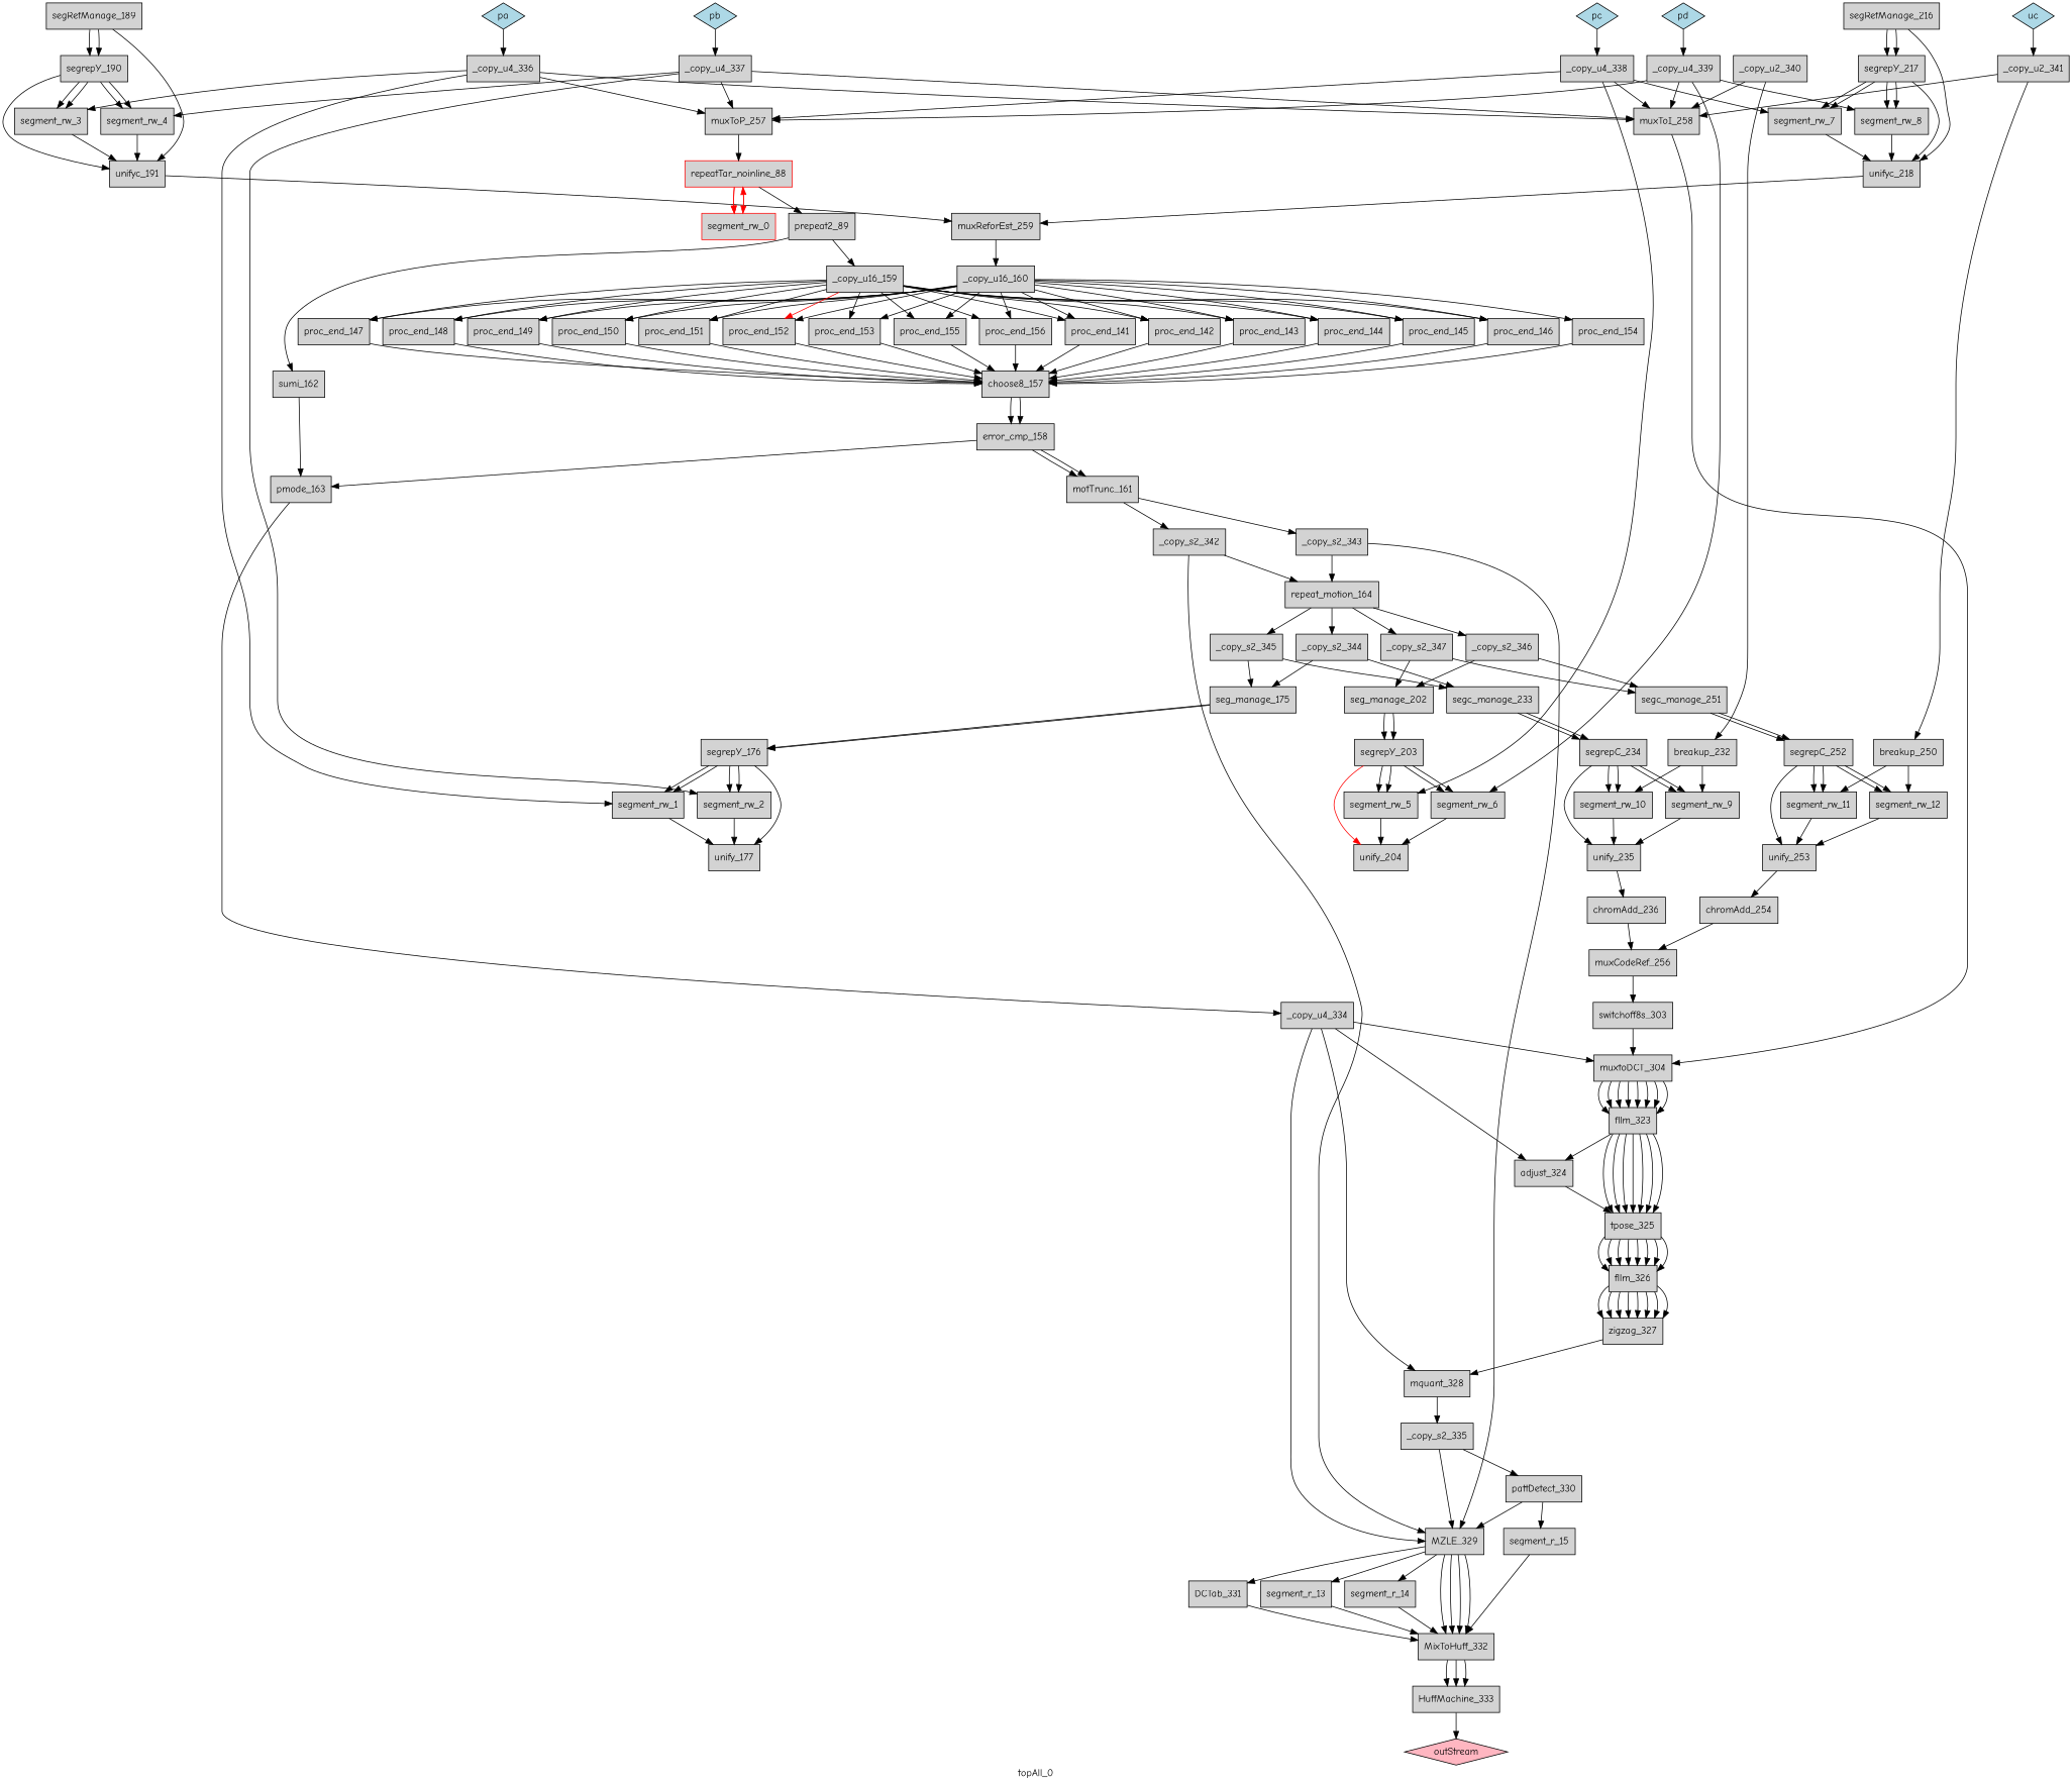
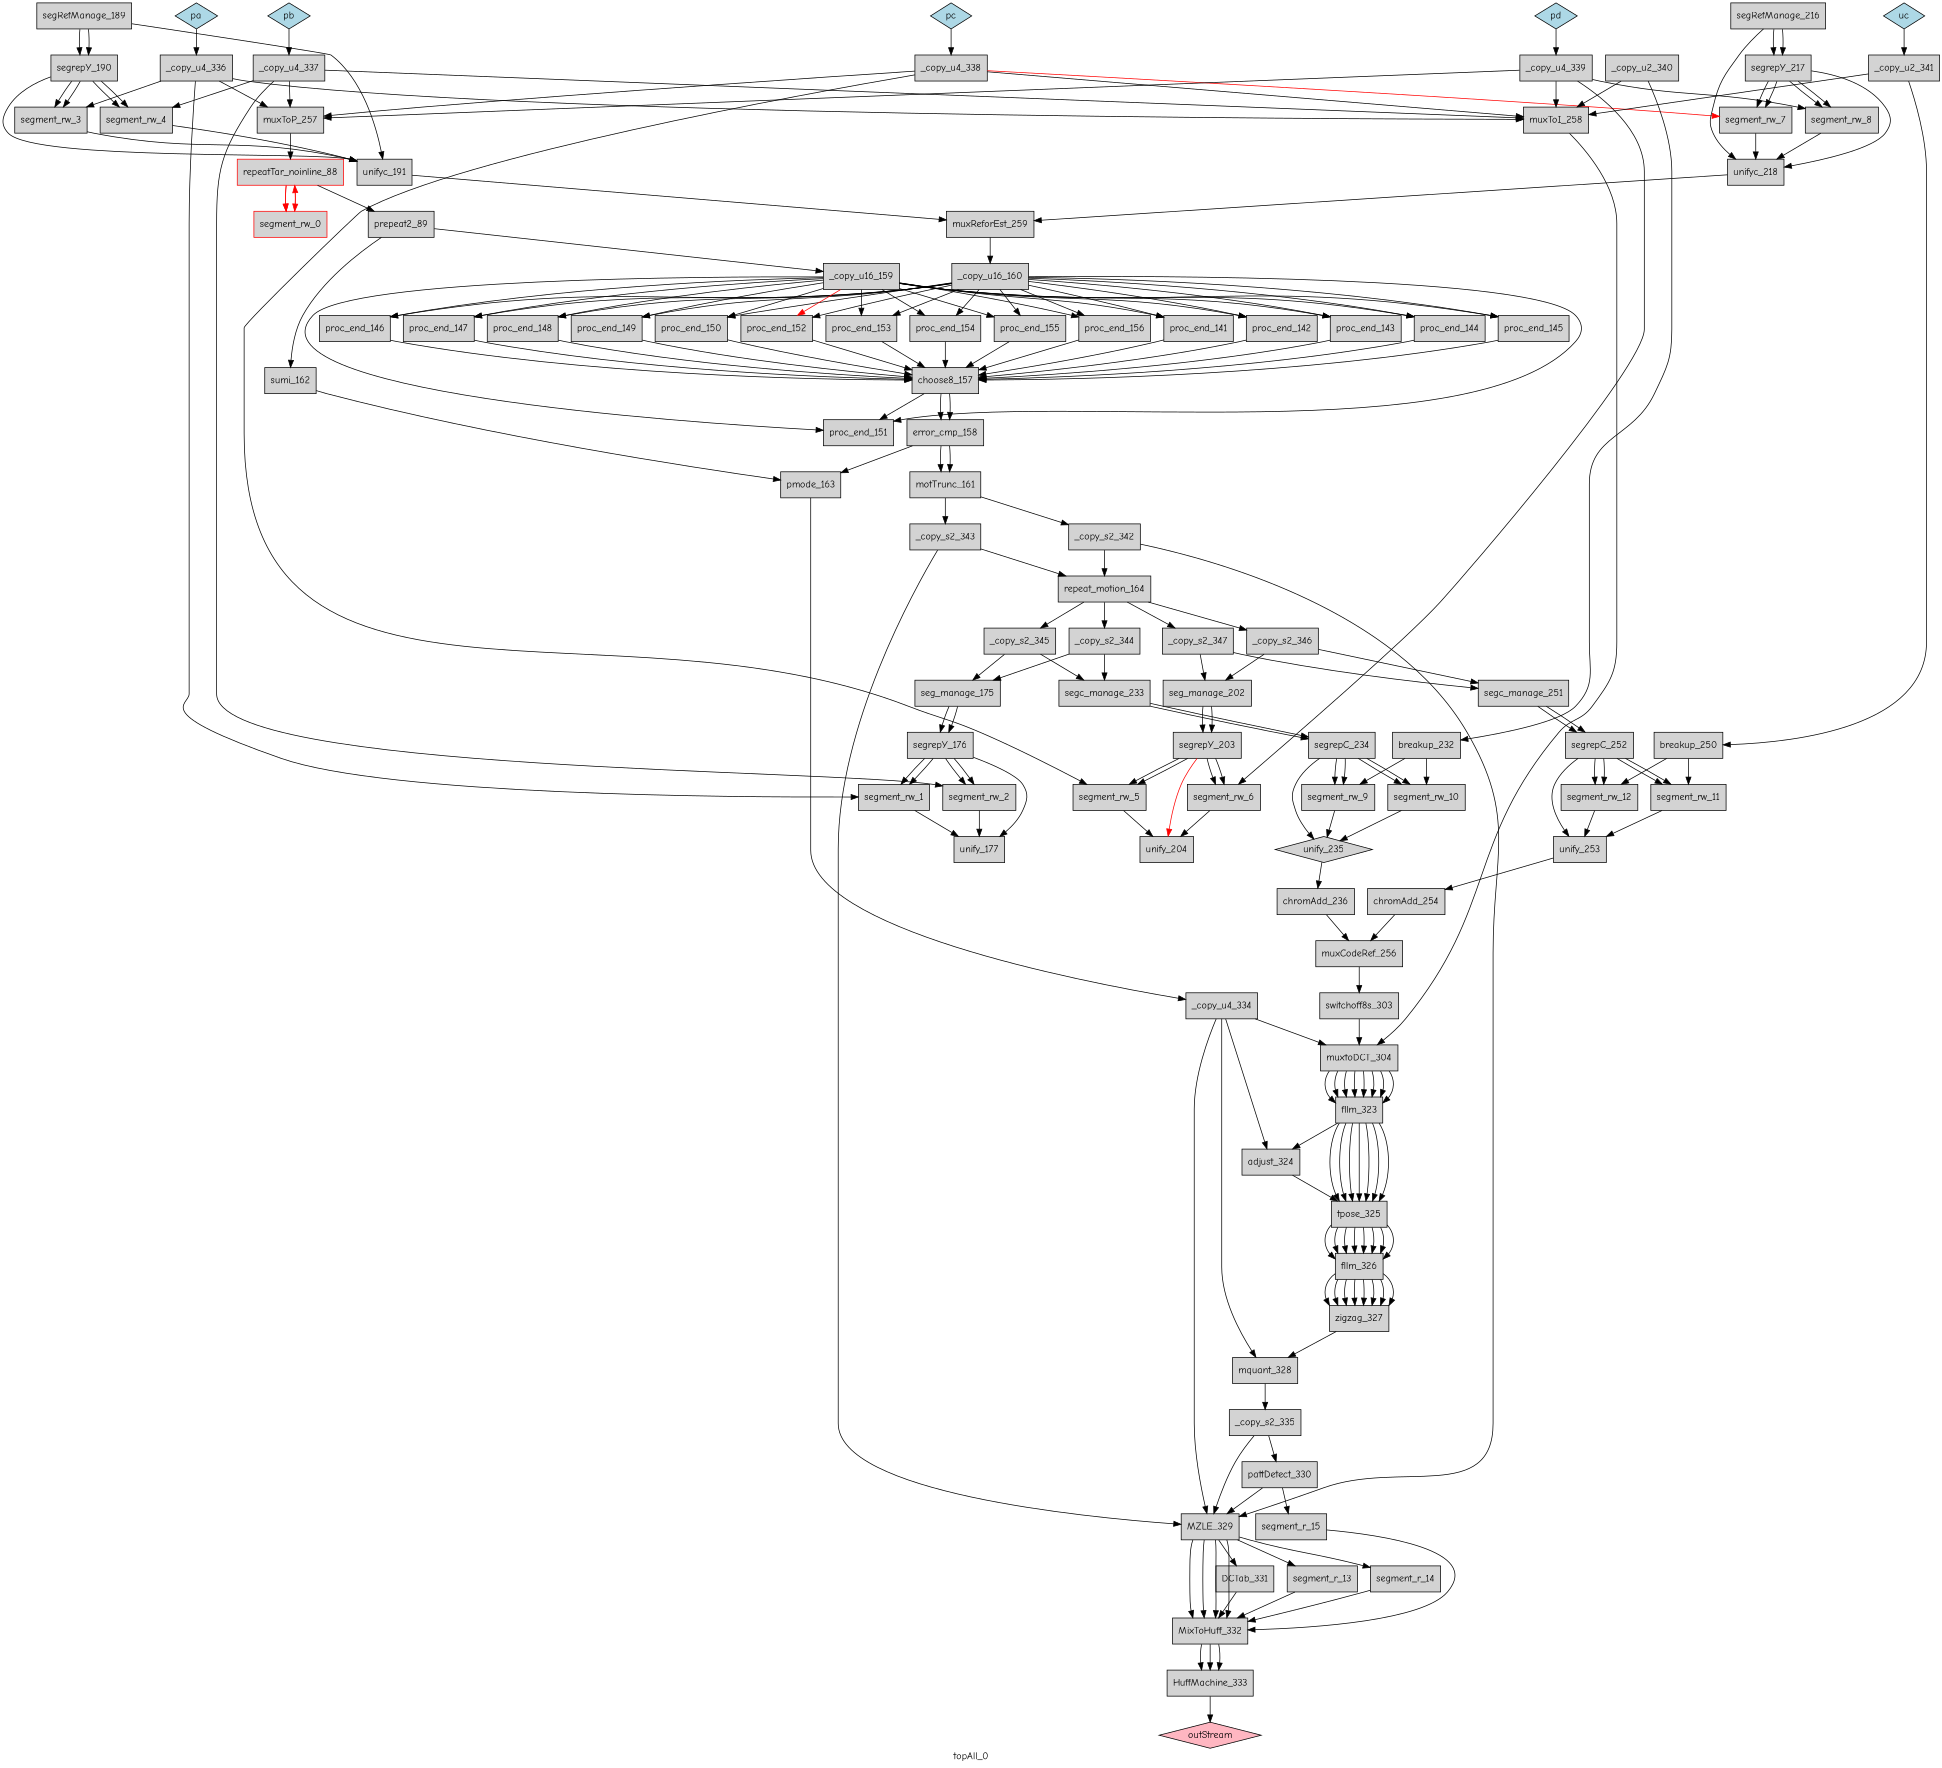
  digraph {
    fontname="Comic Neue"
    label=topAll_0
    node [fillcolor=lightgrey fontname="Comic Neue" shape=box style=filled]
    edge [fontname="Comic Neue"]
    outStream [fillcolor=lightpink shape=diamond]
    HuffMachine_333
    MixToHuff_332
    DCTab_331
    segment_r_13
    segment_r_14
    MZLE_329
    segment_r_15
    pattDetect_330
    _copy_s2_335
    mquant_328
    zigzag_327
    fllm_326
    tpose_325
    adjust_324
    fllm_323
    muxtoDCT_304
    switchoff8s_303
    segment_rw_1
    unify_177
    _copy_u4_334
    pmode_163
    segment_rw_2
    segrepY_176
    seg_manage_175
    muxCodeRef_256
    chromAdd_236
-   unify_235
+   unify_235 [shape=diamond]
    segment_rw_9
    segment_rw_10
    segrepC_234
    segc_manage_233
    _copy_s2_344
    _copy_s2_345
    segment_rw_5
    unify_204
    segment_rw_6
    segrepY_203
    seg_manage_202
    chromAdd_254
    unify_253
    segment_rw_11
    segment_rw_12
    segrepC_252
    segc_manage_251
    _copy_s2_346
    _copy_s2_347
    repeat_motion_164
    _copy_s2_342
    _copy_s2_343
    motTrunc_161
    error_cmp_158
    choose8_157
    proc_end_141
    proc_end_142
    proc_end_143
    proc_end_144
    proc_end_145
    proc_end_146
    proc_end_147
    proc_end_148
    proc_end_149
    proc_end_150
    proc_end_151
    proc_end_152
    proc_end_153
    proc_end_154
    proc_end_155
    proc_end_156
    _copy_u16_160
    muxReforEst_259
    unifyc_191
    segment_rw_3
    _copy_u16_159
    sumi_162
    prepeat2_89
    segment_rw_0 [color=red]
    repeatTar_noinline_88 [color=red]
    muxToP_257
    muxToI_258
    _copy_u4_336
    segment_rw_4
    _copy_u4_337
    unifyc_218
    segment_rw_7
    _copy_u4_338
    segment_rw_8
    _copy_u4_339
    breakup_232
    _copy_u2_340
    breakup_250
    _copy_u2_341
    segrepY_190
    segRefManage_189
    segrepY_217
    segRefManage_216
    pa [fillcolor=lightblue shape=diamond]
    pb [fillcolor=lightblue shape=diamond]
    pc [fillcolor=lightblue shape=diamond]
    pd [fillcolor=lightblue shape=diamond]
    uc [fillcolor=lightblue shape=diamond]
    HuffMachine_333 -> outStream
    MixToHuff_332 -> HuffMachine_333
    MixToHuff_332 -> HuffMachine_333
    MixToHuff_332 -> HuffMachine_333
    DCTab_331 -> MixToHuff_332
    segment_r_13 -> MixToHuff_332
    segment_r_14 -> MixToHuff_332
    MZLE_329 -> MixToHuff_332
    MZLE_329 -> MixToHuff_332
    MZLE_329 -> MixToHuff_332
    MZLE_329 -> MixToHuff_332
    MZLE_329 -> DCTab_331
    MZLE_329 -> segment_r_13
    MZLE_329 -> segment_r_14
    segment_r_15 -> MixToHuff_332
    pattDetect_330 -> MZLE_329
    pattDetect_330 -> segment_r_15
    _copy_s2_335 -> MZLE_329
    _copy_s2_335 -> pattDetect_330
    mquant_328 -> _copy_s2_335
    zigzag_327 -> mquant_328
    fllm_326 -> zigzag_327
    fllm_326 -> zigzag_327
    fllm_326 -> zigzag_327
    fllm_326 -> zigzag_327
    fllm_326 -> zigzag_327
    fllm_326 -> zigzag_327
    fllm_326 -> zigzag_327
    fllm_326 -> zigzag_327
    tpose_325 -> fllm_326
    tpose_325 -> fllm_326
    tpose_325 -> fllm_326
    tpose_325 -> fllm_326
    tpose_325 -> fllm_326
    tpose_325 -> fllm_326
    tpose_325 -> fllm_326
    tpose_325 -> fllm_326
    adjust_324 -> tpose_325
    fllm_323 -> tpose_325
    fllm_323 -> tpose_325
    fllm_323 -> tpose_325
    fllm_323 -> tpose_325
    fllm_323 -> tpose_325
    fllm_323 -> tpose_325
    fllm_323 -> tpose_325
    fllm_323 -> adjust_324
    muxtoDCT_304 -> fllm_323
    muxtoDCT_304 -> fllm_323
    muxtoDCT_304 -> fllm_323
    muxtoDCT_304 -> fllm_323
    muxtoDCT_304 -> fllm_323
    muxtoDCT_304 -> fllm_323
    muxtoDCT_304 -> fllm_323
    muxtoDCT_304 -> fllm_323
    switchoff8s_303 -> muxtoDCT_304
    segment_rw_1 -> unify_177
    _copy_u4_334 -> MZLE_329
    _copy_u4_334 -> mquant_328
    _copy_u4_334 -> adjust_324
    _copy_u4_334 -> muxtoDCT_304
    pmode_163 -> _copy_u4_334
    segment_rw_2 -> unify_177
    segrepY_176 -> segment_rw_1
    segrepY_176 -> segment_rw_1
    segrepY_176 -> unify_177
    segrepY_176 -> segment_rw_2
    segrepY_176 -> segment_rw_2
    seg_manage_175 -> segrepY_176
    seg_manage_175 -> segrepY_176
    muxCodeRef_256 -> switchoff8s_303
    chromAdd_236 -> muxCodeRef_256
    unify_235 -> chromAdd_236
    segment_rw_9 -> unify_235
    segment_rw_10 -> unify_235
    segrepC_234 -> unify_235
    segrepC_234 -> segment_rw_9
    segrepC_234 -> segment_rw_9
    segrepC_234 -> segment_rw_10
    segrepC_234 -> segment_rw_10
    segc_manage_233 -> segrepC_234
    segc_manage_233 -> segrepC_234
    _copy_s2_344 -> seg_manage_175
    _copy_s2_344 -> segc_manage_233
    _copy_s2_345 -> seg_manage_175
    _copy_s2_345 -> segc_manage_233
    segment_rw_5 -> unify_204
    segment_rw_6 -> unify_204
    segrepY_203 -> segment_rw_5
    segrepY_203 -> segment_rw_5
    segrepY_203 -> unify_204 [color=red]
    segrepY_203 -> segment_rw_6
    segrepY_203 -> segment_rw_6
    seg_manage_202 -> segrepY_203
    seg_manage_202 -> segrepY_203
    chromAdd_254 -> muxCodeRef_256
    unify_253 -> chromAdd_254
    segment_rw_11 -> unify_253
    segment_rw_12 -> unify_253
    segrepC_252 -> unify_253
    segrepC_252 -> segment_rw_11
    segrepC_252 -> segment_rw_11
    segrepC_252 -> segment_rw_12
    segrepC_252 -> segment_rw_12
    segc_manage_251 -> segrepC_252
    segc_manage_251 -> segrepC_252
    _copy_s2_346 -> seg_manage_202
    _copy_s2_346 -> segc_manage_251
    _copy_s2_347 -> seg_manage_202
    _copy_s2_347 -> segc_manage_251
    repeat_motion_164 -> _copy_s2_344
    repeat_motion_164 -> _copy_s2_345
    repeat_motion_164 -> _copy_s2_346
    repeat_motion_164 -> _copy_s2_347
    _copy_s2_342 -> MZLE_329
    _copy_s2_342 -> repeat_motion_164
    _copy_s2_343 -> MZLE_329
    _copy_s2_343 -> repeat_motion_164
    motTrunc_161 -> _copy_s2_342
    motTrunc_161 -> _copy_s2_343
    error_cmp_158 -> pmode_163
    error_cmp_158 -> motTrunc_161
    error_cmp_158 -> motTrunc_161
    choose8_157 -> error_cmp_158
    choose8_157 -> error_cmp_158
    proc_end_141 -> choose8_157
    proc_end_142 -> choose8_157
    proc_end_143 -> choose8_157
    proc_end_144 -> choose8_157
    proc_end_145 -> choose8_157
    proc_end_146 -> choose8_157
    proc_end_147 -> choose8_157
    proc_end_148 -> choose8_157
    proc_end_149 -> choose8_157
    proc_end_150 -> choose8_157
-   proc_end_151 -> choose8_157
+   choose8_157 -> proc_end_151
    proc_end_152 -> choose8_157
    proc_end_153 -> choose8_157
    proc_end_154 -> choose8_157
    proc_end_155 -> choose8_157
    proc_end_156 -> choose8_157
    _copy_u16_160 -> proc_end_141
    _copy_u16_160 -> proc_end_142
    _copy_u16_160 -> proc_end_143
    _copy_u16_160 -> proc_end_144
    _copy_u16_160 -> proc_end_145
    _copy_u16_160 -> proc_end_146
    _copy_u16_160 -> proc_end_147
    _copy_u16_160 -> proc_end_148
    _copy_u16_160 -> proc_end_149
    _copy_u16_160 -> proc_end_150
    _copy_u16_160 -> proc_end_151
    _copy_u16_160 -> proc_end_152
    _copy_u16_160 -> proc_end_153
    _copy_u16_160 -> proc_end_154
    _copy_u16_160 -> proc_end_155
    _copy_u16_160 -> proc_end_156
    muxReforEst_259 -> _copy_u16_160
    unifyc_191 -> muxReforEst_259
    segment_rw_3 -> unifyc_191
    _copy_u16_159 -> proc_end_141
    _copy_u16_159 -> proc_end_142
    _copy_u16_159 -> proc_end_143
    _copy_u16_159 -> proc_end_144
    _copy_u16_159 -> proc_end_145
    _copy_u16_159 -> proc_end_146
    _copy_u16_159 -> proc_end_147
    _copy_u16_159 -> proc_end_148
    _copy_u16_159 -> proc_end_149
    _copy_u16_159 -> proc_end_150
    _copy_u16_159 -> proc_end_151
    _copy_u16_159 -> proc_end_152 [color=red]
    _copy_u16_159 -> proc_end_153
+   _copy_u16_159 -> proc_end_154
    _copy_u16_159 -> proc_end_155
    _copy_u16_159 -> proc_end_156
    sumi_162 -> pmode_163
    prepeat2_89 -> _copy_u16_159
    prepeat2_89 -> sumi_162
    segment_rw_0 -> repeatTar_noinline_88 [color=red]
    repeatTar_noinline_88 -> prepeat2_89
    repeatTar_noinline_88 -> segment_rw_0 [color=red]
    repeatTar_noinline_88 -> segment_rw_0 [color=red]
    repeatTar_noinline_88 -> segment_rw_0 [color=red]
    muxToP_257 -> repeatTar_noinline_88
    muxToI_258 -> muxtoDCT_304
    _copy_u4_336 -> segment_rw_1
    _copy_u4_336 -> segment_rw_3
    _copy_u4_336 -> muxToP_257
    _copy_u4_336 -> muxToI_258
    segment_rw_4 -> unifyc_191
    _copy_u4_337 -> segment_rw_2
    _copy_u4_337 -> muxToP_257
    _copy_u4_337 -> muxToI_258
    _copy_u4_337 -> segment_rw_4
    unifyc_218 -> muxReforEst_259
    segment_rw_7 -> unifyc_218
    _copy_u4_338 -> segment_rw_5
    _copy_u4_338 -> muxToP_257
    _copy_u4_338 -> muxToI_258
-   _copy_u4_338 -> segment_rw_7
+   _copy_u4_338 -> segment_rw_7 [color=red]
    segment_rw_8 -> unifyc_218
    _copy_u4_339 -> segment_rw_6
    _copy_u4_339 -> muxToP_257
    _copy_u4_339 -> muxToI_258
    _copy_u4_339 -> segment_rw_8
    breakup_232 -> segment_rw_9
    breakup_232 -> segment_rw_10
    _copy_u2_340 -> muxToI_258
    _copy_u2_340 -> breakup_232
    breakup_250 -> segment_rw_11
    breakup_250 -> segment_rw_12
    _copy_u2_341 -> muxToI_258
    _copy_u2_341 -> breakup_250
    segrepY_190 -> unifyc_191
    segrepY_190 -> segment_rw_3
    segrepY_190 -> segment_rw_3
    segrepY_190 -> segment_rw_4
    segrepY_190 -> segment_rw_4
    segRefManage_189 -> unifyc_191
    segRefManage_189 -> segrepY_190
    segRefManage_189 -> segrepY_190
    segrepY_217 -> unifyc_218
    segrepY_217 -> segment_rw_7
    segrepY_217 -> segment_rw_7
    segrepY_217 -> segment_rw_8
    segrepY_217 -> segment_rw_8
    segRefManage_216 -> unifyc_218
    segRefManage_216 -> segrepY_217
    segRefManage_216 -> segrepY_217
    pa -> _copy_u4_336
    pb -> _copy_u4_337
    pc -> _copy_u4_338
    pd -> _copy_u4_339
    uc -> _copy_u2_341
  }
